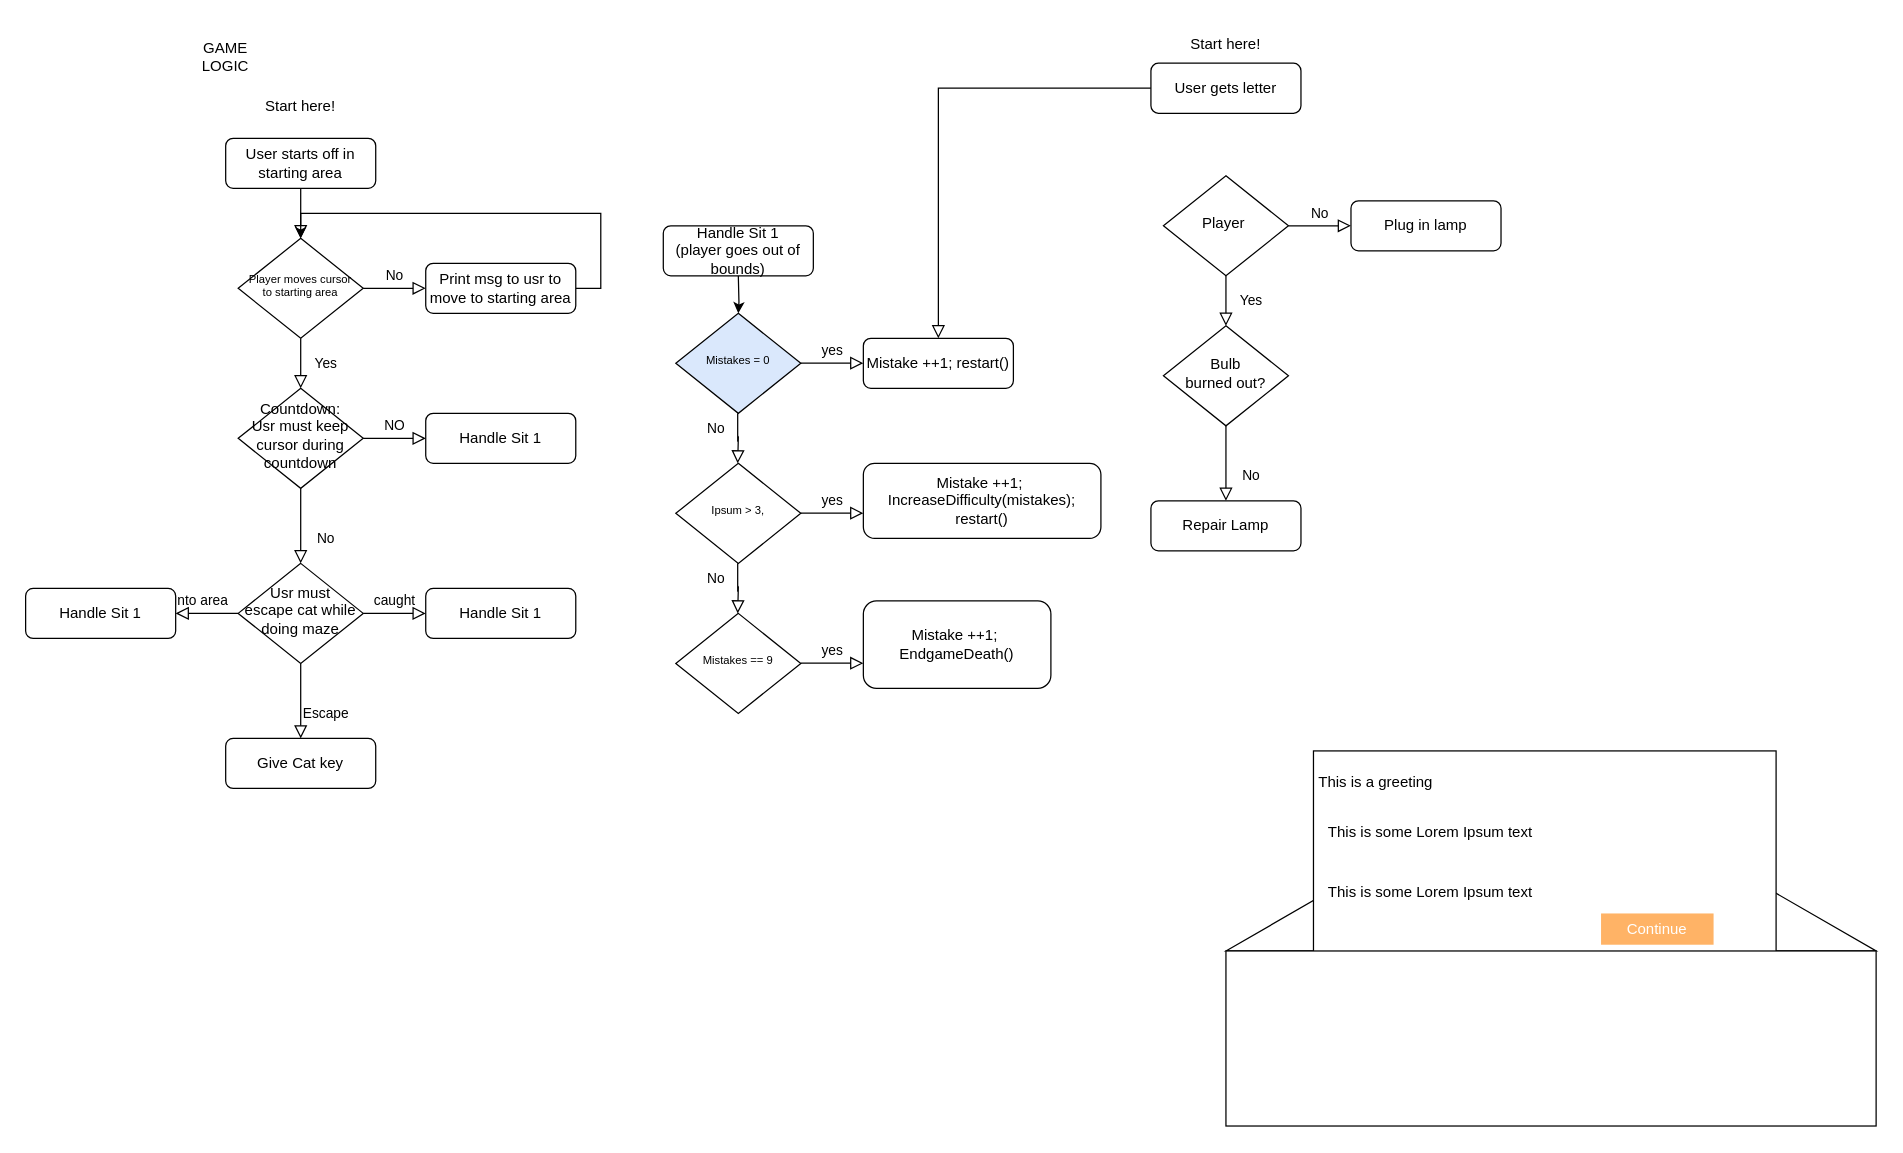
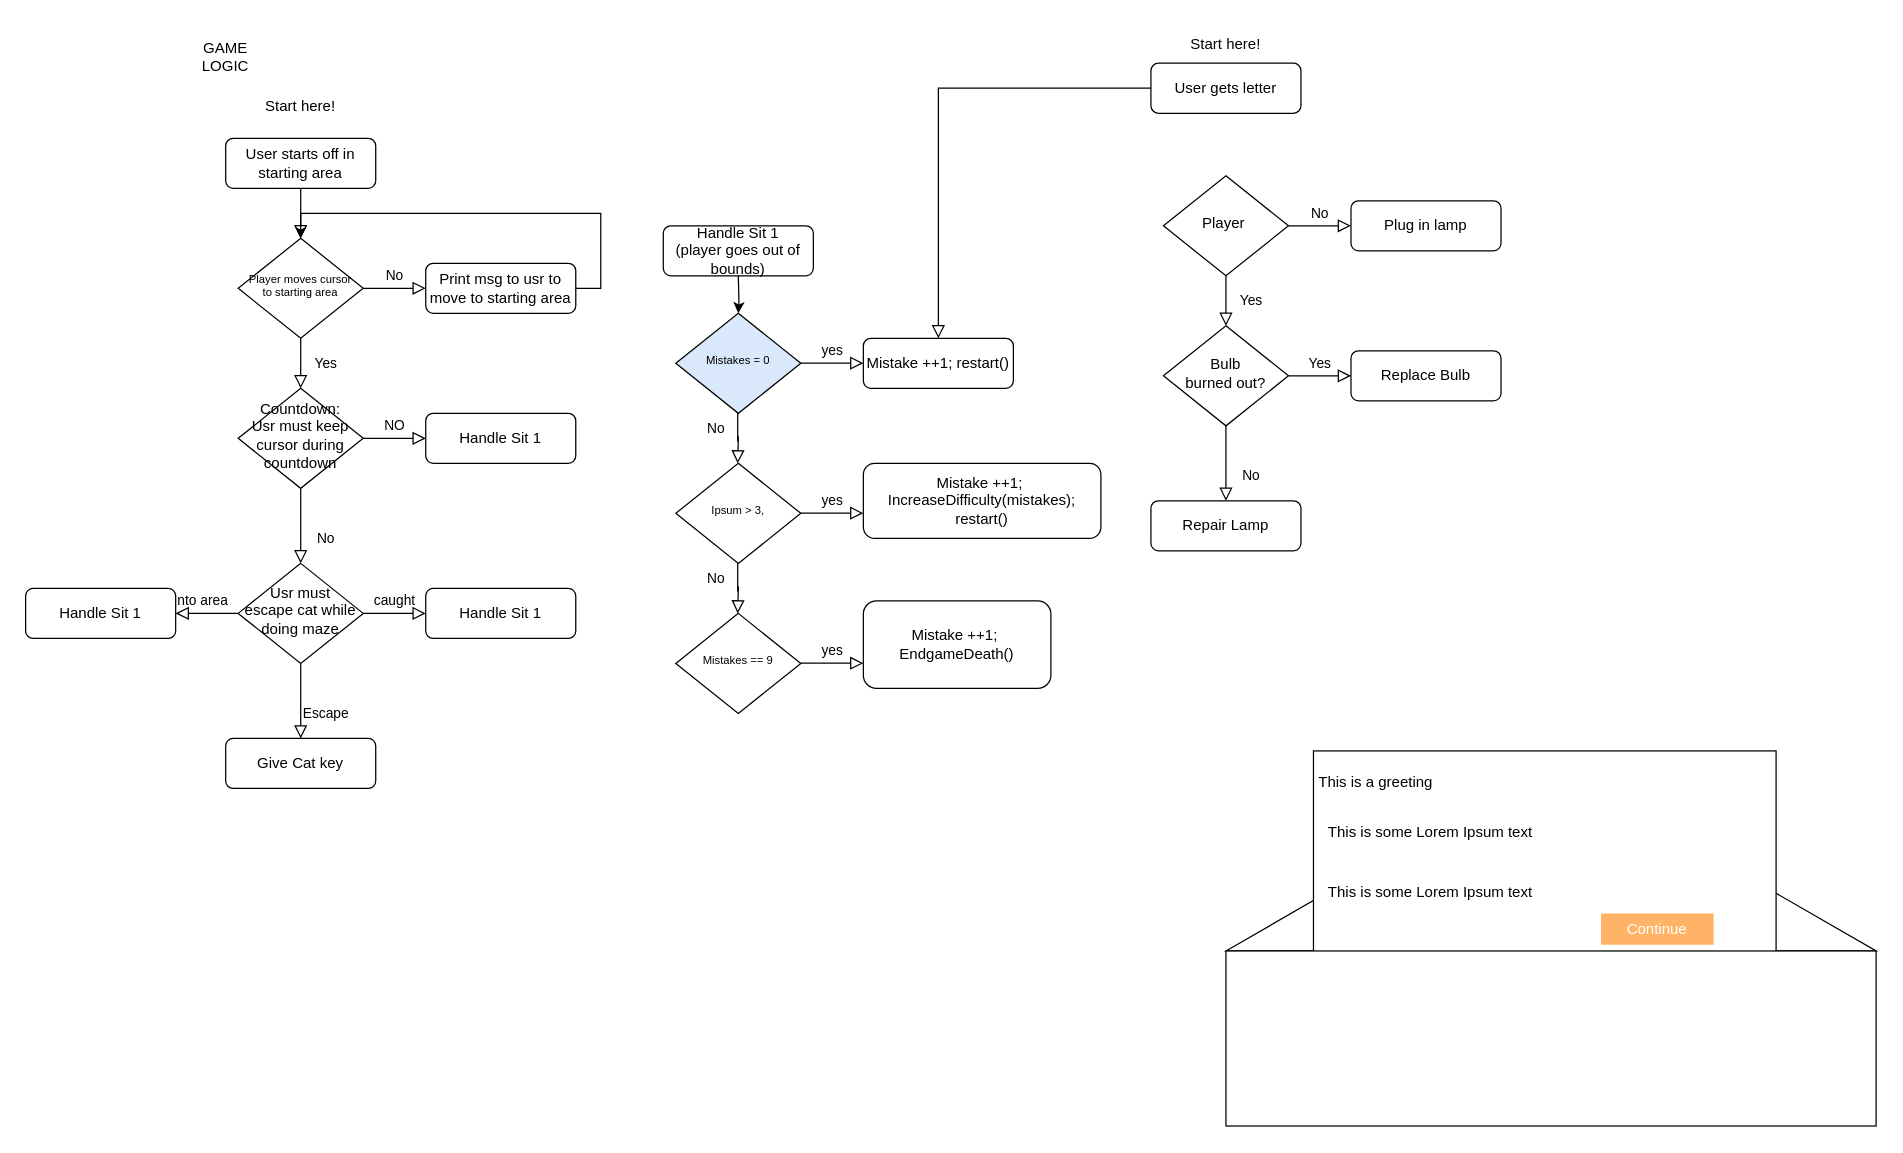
  <mxCell id="0" />
  <mxCell id="1" parent="0" />
  <mxCell id="2" value="" style="triangle;whiteSpace=wrap;html=1;direction=north;" vertex="1" parent="1"><mxGeometry x="980" y="610" width="520" height="150" as="geometry" /></mxCell>
  <mxCell id="3" value="" style="rounded=0;html=1;jettySize=auto;orthogonalLoop=1;fontSize=11;endArrow=block;endFill=0;endSize=8;strokeWidth=1;shadow=0;labelBackgroundColor=none;edgeStyle=orthogonalEdgeStyle;" parent="1" source="4" target="37" edge="1"><mxGeometry relative="1" as="geometry" /></mxCell>
  <mxCell id="4" value="User gets letter" style="rounded=1;whiteSpace=wrap;html=1;fontSize=12;glass=0;strokeWidth=1;shadow=0;" parent="1" vertex="1"><mxGeometry x="920" y="50" width="120" height="40" as="geometry" /></mxCell>
  <mxCell id="5" value="Yes" style="rounded=0;html=1;jettySize=auto;orthogonalLoop=1;fontSize=11;endArrow=block;endFill=0;endSize=8;strokeWidth=1;shadow=0;labelBackgroundColor=none;edgeStyle=orthogonalEdgeStyle;" parent="1" source="7" target="11" edge="1"><mxGeometry y="20" relative="1" as="geometry"><mxPoint as="offset" /></mxGeometry></mxCell>
  <mxCell id="6" value="No" style="edgeStyle=orthogonalEdgeStyle;rounded=0;html=1;jettySize=auto;orthogonalLoop=1;fontSize=11;endArrow=block;endFill=0;endSize=8;strokeWidth=1;shadow=0;labelBackgroundColor=none;" parent="1" source="7" target="8" edge="1"><mxGeometry y="10" relative="1" as="geometry"><mxPoint as="offset" /></mxGeometry></mxCell>
  <mxCell id="7" value="Player&amp;nbsp;" style="rhombus;whiteSpace=wrap;html=1;shadow=0;fontFamily=Helvetica;fontSize=12;align=center;strokeWidth=1;spacing=6;spacingTop=-4;" parent="1" vertex="1"><mxGeometry x="930" y="140" width="100" height="80" as="geometry" /></mxCell>
  <mxCell id="8" value="Plug in lamp" style="rounded=1;whiteSpace=wrap;html=1;fontSize=12;glass=0;strokeWidth=1;shadow=0;" parent="1" vertex="1"><mxGeometry x="1080" y="160" width="120" height="40" as="geometry" /></mxCell>
  <mxCell id="9" value="No" style="rounded=0;html=1;jettySize=auto;orthogonalLoop=1;fontSize=11;endArrow=block;endFill=0;endSize=8;strokeWidth=1;shadow=0;labelBackgroundColor=none;edgeStyle=orthogonalEdgeStyle;" parent="1" source="11" target="12" edge="1"><mxGeometry x="0.333" y="20" relative="1" as="geometry"><mxPoint as="offset" /></mxGeometry></mxCell>
+ <mxCell id="10" value="Yes" style="edgeStyle=orthogonalEdgeStyle;rounded=0;html=1;jettySize=auto;orthogonalLoop=1;fontSize=11;endArrow=block;endFill=0;endSize=8;strokeWidth=1;shadow=0;labelBackgroundColor=none;" parent="1" source="11" target="13" edge="1"><mxGeometry y="10" relative="1" as="geometry"><mxPoint as="offset" /></mxGeometry></mxCell>
  <mxCell id="11" value="Bulb&lt;br&gt;burned out?" style="rhombus;whiteSpace=wrap;html=1;shadow=0;fontFamily=Helvetica;fontSize=12;align=center;strokeWidth=1;spacing=6;spacingTop=-4;" parent="1" vertex="1"><mxGeometry x="930" y="260" width="100" height="80" as="geometry" /></mxCell>
  <mxCell id="12" value="Repair Lamp" style="rounded=1;whiteSpace=wrap;html=1;fontSize=12;glass=0;strokeWidth=1;shadow=0;" parent="1" vertex="1"><mxGeometry x="920" y="400" width="120" height="40" as="geometry" /></mxCell>
+ <mxCell id="13" value="Replace Bulb" style="rounded=1;whiteSpace=wrap;html=1;fontSize=12;glass=0;strokeWidth=1;shadow=0;" parent="1" vertex="1"><mxGeometry x="1080" y="280" width="120" height="40" as="geometry" /></mxCell>
  <mxCell id="14" value="Start here!" style="text;html=1;strokeColor=none;fillColor=none;align=center;verticalAlign=middle;whiteSpace=wrap;rounded=0;" vertex="1" parent="1"><mxGeometry x="950" y="20" width="60" height="30" as="geometry" /></mxCell>
  <mxCell id="15" value="" style="rounded=0;whiteSpace=wrap;html=1;" vertex="1" parent="1"><mxGeometry x="1050" y="600" width="370" height="210" as="geometry" /></mxCell>
  <mxCell id="16" value="Text" style="text;html=1;strokeColor=none;fillColor=none;align=center;verticalAlign=middle;whiteSpace=wrap;rounded=0;" vertex="1" parent="1"><mxGeometry x="1120" y="780" width="60" height="30" as="geometry" /></mxCell>
  <mxCell id="17" value="" style="rounded=0;whiteSpace=wrap;html=1;" vertex="1" parent="1"><mxGeometry x="980" y="760" width="520" height="140" as="geometry" /></mxCell>
  <mxCell id="18" value="This is a greeting" style="text;html=1;strokeColor=none;fillColor=none;align=center;verticalAlign=middle;whiteSpace=wrap;rounded=0;" vertex="1" parent="1"><mxGeometry x="1020" y="610" width="160" height="30" as="geometry" /></mxCell>
  <mxCell id="19" value="&lt;p style=&quot;line-height: 100%;&quot;&gt;This is some Lorem Ipsum text&lt;/p&gt;&lt;p style=&quot;line-height: 100%;&quot;&gt;&lt;br&gt;&lt;/p&gt;&lt;p style=&quot;line-height: 100%;&quot;&gt;This is some Lorem Ipsum text&lt;br&gt;&lt;/p&gt;" style="text;html=1;strokeColor=none;fillColor=none;align=left;verticalAlign=top;whiteSpace=wrap;rounded=0;" vertex="1" parent="1"><mxGeometry x="1060" y="640" width="320" height="80" as="geometry" /></mxCell>
  <mxCell id="20" value="Continue" style="rounded=0;whiteSpace=wrap;html=1;fillColor=#FFB366;strokeColor=none;fontColor=#FFFFFF;" vertex="1" parent="1"><mxGeometry x="1280" y="730" width="90" height="25" as="geometry" /></mxCell>
  <mxCell id="21" value="" style="rounded=0;html=1;jettySize=auto;orthogonalLoop=1;fontSize=11;endArrow=block;endFill=0;endSize=8;strokeWidth=1;shadow=0;labelBackgroundColor=none;edgeStyle=orthogonalEdgeStyle;" edge="1" parent="1" source="22" target="25"><mxGeometry relative="1" as="geometry" /></mxCell>
  <mxCell id="22" value="User starts off in starting area" style="rounded=1;whiteSpace=wrap;html=1;fontSize=12;glass=0;strokeWidth=1;shadow=0;" vertex="1" parent="1"><mxGeometry x="180" y="110" width="120" height="40" as="geometry" /></mxCell>
  <mxCell id="23" value="Yes" style="rounded=0;html=1;jettySize=auto;orthogonalLoop=1;fontSize=11;endArrow=block;endFill=0;endSize=8;strokeWidth=1;shadow=0;labelBackgroundColor=none;edgeStyle=orthogonalEdgeStyle;" edge="1" parent="1" source="25" target="30"><mxGeometry y="20" relative="1" as="geometry"><mxPoint as="offset" /></mxGeometry></mxCell>
  <mxCell id="24" value="No" style="edgeStyle=orthogonalEdgeStyle;rounded=0;html=1;jettySize=auto;orthogonalLoop=1;fontSize=11;endArrow=block;endFill=0;endSize=8;strokeWidth=1;shadow=0;labelBackgroundColor=none;" edge="1" parent="1" source="25" target="27"><mxGeometry y="10" relative="1" as="geometry"><mxPoint as="offset" /></mxGeometry></mxCell>
  <mxCell id="25" value="Player moves cursor to starting area" style="rhombus;whiteSpace=wrap;html=1;shadow=0;fontFamily=Helvetica;fontSize=9;align=center;strokeWidth=1;spacing=6;spacingTop=-4;" vertex="1" parent="1"><mxGeometry x="190" y="190" width="100" height="80" as="geometry" /></mxCell>
  <mxCell id="26" style="edgeStyle=orthogonalEdgeStyle;rounded=0;orthogonalLoop=1;jettySize=auto;html=1;exitX=1;exitY=0.5;exitDx=0;exitDy=0;entryX=0.5;entryY=0;entryDx=0;entryDy=0;" edge="1" parent="1" source="27" target="25"><mxGeometry relative="1" as="geometry"><mxPoint x="310" y="150" as="targetPoint" /><Array as="points"><mxPoint x="480" y="230" /><mxPoint x="480" y="170" /><mxPoint x="240" y="170" /></Array></mxGeometry></mxCell>
  <mxCell id="27" value="Print msg to usr to move to starting area" style="rounded=1;whiteSpace=wrap;html=1;fontSize=12;glass=0;strokeWidth=1;shadow=0;" vertex="1" parent="1"><mxGeometry x="340" y="210" width="120" height="40" as="geometry" /></mxCell>
  <mxCell id="28" value="No" style="rounded=0;html=1;jettySize=auto;orthogonalLoop=1;fontSize=11;endArrow=block;endFill=0;endSize=8;strokeWidth=1;shadow=0;labelBackgroundColor=none;edgeStyle=orthogonalEdgeStyle;" edge="1" parent="1" source="30"><mxGeometry x="0.333" y="20" relative="1" as="geometry"><mxPoint as="offset" /><mxPoint x="240" y="450" as="targetPoint" /></mxGeometry></mxCell>
  <mxCell id="29" value="NO" style="edgeStyle=orthogonalEdgeStyle;rounded=0;html=1;jettySize=auto;orthogonalLoop=1;fontSize=11;endArrow=block;endFill=0;endSize=8;strokeWidth=1;shadow=0;labelBackgroundColor=none;" edge="1" parent="1" source="30" target="31"><mxGeometry y="10" relative="1" as="geometry"><mxPoint as="offset" /></mxGeometry></mxCell>
  <mxCell id="30" value="Countdown:&lt;br&gt;Usr must keep cursor during countdown" style="rhombus;whiteSpace=wrap;html=1;shadow=0;fontFamily=Helvetica;fontSize=12;align=center;strokeWidth=1;spacing=6;spacingTop=-4;" vertex="1" parent="1"><mxGeometry x="190" y="310" width="100" height="80" as="geometry" /></mxCell>
  <mxCell id="31" value="Handle Sit 1" style="rounded=1;whiteSpace=wrap;html=1;fontSize=12;glass=0;strokeWidth=1;shadow=0;" vertex="1" parent="1"><mxGeometry x="340" y="330" width="120" height="40" as="geometry" /></mxCell>
  <mxCell id="32" value="Start here!" style="text;html=1;strokeColor=none;fillColor=none;align=center;verticalAlign=middle;whiteSpace=wrap;rounded=0;" vertex="1" parent="1"><mxGeometry x="210" y="70" width="60" height="30" as="geometry" /></mxCell>
  <mxCell id="33" value="GAME LOGIC" style="text;html=1;strokeColor=none;fillColor=none;align=center;verticalAlign=middle;whiteSpace=wrap;rounded=0;" vertex="1" parent="1"><mxGeometry x="150" y="30" width="60" height="30" as="geometry" /></mxCell>
  <mxCell id="34" style="edgeStyle=orthogonalEdgeStyle;rounded=0;orthogonalLoop=1;jettySize=auto;html=1;exitX=0.5;exitY=1;exitDx=0;exitDy=0;" edge="1" parent="1" target="36"><mxGeometry relative="1" as="geometry"><mxPoint x="590" y="220" as="sourcePoint" /></mxGeometry></mxCell>
  <mxCell id="35" value="Handle Sit 1&lt;br&gt;(player goes out of bounds)" style="rounded=1;whiteSpace=wrap;html=1;fontSize=12;glass=0;strokeWidth=1;shadow=0;" vertex="1" parent="1"><mxGeometry x="530" y="180" width="120" height="40" as="geometry" /></mxCell>
  <mxCell id="36" value="Mistakes = 0" style="rhombus;whiteSpace=wrap;html=1;shadow=0;fontFamily=Helvetica;fontSize=9;align=center;strokeWidth=1;spacing=6;spacingTop=-4;fillColor=#dae8fc;" vertex="1" parent="1"><mxGeometry x="540" y="250" width="100" height="80" as="geometry" /></mxCell>
  <mxCell id="37" value="Mistake ++1; restart()" style="rounded=1;whiteSpace=wrap;html=1;fontSize=12;glass=0;strokeWidth=1;shadow=0;" vertex="1" parent="1"><mxGeometry x="690" y="270" width="120" height="40" as="geometry" /></mxCell>
  <mxCell id="38" value="Ipsum &amp;gt; 3," style="rhombus;whiteSpace=wrap;html=1;shadow=0;fontFamily=Helvetica;fontSize=9;align=center;strokeWidth=1;spacing=6;spacingTop=-4;" vertex="1" parent="1"><mxGeometry x="540" y="370" width="100" height="80" as="geometry" /></mxCell>
  <mxCell id="39" value="yes" style="edgeStyle=orthogonalEdgeStyle;rounded=0;html=1;jettySize=auto;orthogonalLoop=1;fontSize=11;endArrow=block;endFill=0;endSize=8;strokeWidth=1;shadow=0;labelBackgroundColor=none;" edge="1" parent="1"><mxGeometry y="10" relative="1" as="geometry"><mxPoint as="offset" /><mxPoint x="640" y="289.86" as="sourcePoint" /><mxPoint x="690" y="289.86" as="targetPoint" /></mxGeometry></mxCell>
  <mxCell id="40" value="No" style="rounded=0;html=1;jettySize=auto;orthogonalLoop=1;fontSize=11;endArrow=block;endFill=0;endSize=8;strokeWidth=1;shadow=0;labelBackgroundColor=none;edgeStyle=orthogonalEdgeStyle;" edge="1" parent="1"><mxGeometry y="20" relative="1" as="geometry"><mxPoint as="offset" /><mxPoint x="589.5" y="330" as="sourcePoint" /><mxPoint x="589.5" y="370" as="targetPoint" /><Array as="points"><mxPoint x="589" y="351" /><mxPoint x="590" y="351" /><mxPoint x="590" y="350" /><mxPoint x="589" y="350" /></Array></mxGeometry></mxCell>
  <mxCell id="41" value="Mistake ++1;&amp;nbsp;&lt;br&gt;IncreaseDifficulty(mistakes);&lt;br&gt;restart()" style="rounded=1;whiteSpace=wrap;html=1;fontSize=12;glass=0;strokeWidth=1;shadow=0;" vertex="1" parent="1"><mxGeometry x="690" y="370" width="190" height="60" as="geometry" /></mxCell>
  <mxCell id="42" value="yes" style="edgeStyle=orthogonalEdgeStyle;rounded=0;html=1;jettySize=auto;orthogonalLoop=1;fontSize=11;endArrow=block;endFill=0;endSize=8;strokeWidth=1;shadow=0;labelBackgroundColor=none;" edge="1" parent="1"><mxGeometry y="10" relative="1" as="geometry"><mxPoint as="offset" /><mxPoint x="640" y="409.86" as="sourcePoint" /><mxPoint x="690" y="409.86" as="targetPoint" /></mxGeometry></mxCell>
  <mxCell id="43" value="Mistakes == 9" style="rhombus;whiteSpace=wrap;html=1;shadow=0;fontFamily=Helvetica;fontSize=9;align=center;strokeWidth=1;spacing=6;spacingTop=-4;" vertex="1" parent="1"><mxGeometry x="540" y="490" width="100" height="80" as="geometry" /></mxCell>
  <mxCell id="44" value="No" style="rounded=0;html=1;jettySize=auto;orthogonalLoop=1;fontSize=11;endArrow=block;endFill=0;endSize=8;strokeWidth=1;shadow=0;labelBackgroundColor=none;edgeStyle=orthogonalEdgeStyle;" edge="1" parent="1"><mxGeometry y="20" relative="1" as="geometry"><mxPoint as="offset" /><mxPoint x="589.5" y="450" as="sourcePoint" /><mxPoint x="589.5" y="490" as="targetPoint" /><Array as="points"><mxPoint x="589" y="471" /><mxPoint x="590" y="471" /><mxPoint x="590" y="470" /><mxPoint x="589" y="470" /></Array></mxGeometry></mxCell>
  <mxCell id="45" value="Mistake ++1;&amp;nbsp;&lt;br&gt;EndgameDeath()" style="rounded=1;whiteSpace=wrap;html=1;fontSize=12;glass=0;strokeWidth=1;shadow=0;" vertex="1" parent="1"><mxGeometry x="690" y="480" width="150" height="70" as="geometry" /></mxCell>
  <mxCell id="46" value="yes" style="edgeStyle=orthogonalEdgeStyle;rounded=0;html=1;jettySize=auto;orthogonalLoop=1;fontSize=11;endArrow=block;endFill=0;endSize=8;strokeWidth=1;shadow=0;labelBackgroundColor=none;" edge="1" parent="1"><mxGeometry y="10" relative="1" as="geometry"><mxPoint as="offset" /><mxPoint x="640" y="529.86" as="sourcePoint" /><mxPoint x="690" y="529.86" as="targetPoint" /></mxGeometry></mxCell>
  <mxCell id="47" value="Escape" style="rounded=0;html=1;jettySize=auto;orthogonalLoop=1;fontSize=11;endArrow=block;endFill=0;endSize=8;strokeWidth=1;shadow=0;labelBackgroundColor=none;edgeStyle=orthogonalEdgeStyle;" edge="1" parent="1" source="49" target="50"><mxGeometry x="0.333" y="20" relative="1" as="geometry"><mxPoint as="offset" /></mxGeometry></mxCell>
  <mxCell id="48" value="caught" style="edgeStyle=orthogonalEdgeStyle;rounded=0;html=1;jettySize=auto;orthogonalLoop=1;fontSize=11;endArrow=block;endFill=0;endSize=8;strokeWidth=1;shadow=0;labelBackgroundColor=none;" edge="1" parent="1" source="49" target="51"><mxGeometry y="10" relative="1" as="geometry"><mxPoint as="offset" /></mxGeometry></mxCell>
  <mxCell id="49" value="Usr must escape cat while doing maze" style="rhombus;whiteSpace=wrap;html=1;shadow=0;fontFamily=Helvetica;fontSize=12;align=center;strokeWidth=1;spacing=6;spacingTop=-4;" vertex="1" parent="1"><mxGeometry x="190" y="450" width="100" height="80" as="geometry" /></mxCell>
  <mxCell id="50" value="Give Cat key" style="rounded=1;whiteSpace=wrap;html=1;fontSize=12;glass=0;strokeWidth=1;shadow=0;" vertex="1" parent="1"><mxGeometry x="180" y="590" width="120" height="40" as="geometry" /></mxCell>
  <mxCell id="51" value="Handle Sit 1" style="rounded=1;whiteSpace=wrap;html=1;fontSize=12;glass=0;strokeWidth=1;shadow=0;" vertex="1" parent="1"><mxGeometry x="340" y="470" width="120" height="40" as="geometry" /></mxCell>
  <mxCell id="52" value="Into area" style="edgeStyle=orthogonalEdgeStyle;rounded=0;html=1;jettySize=auto;orthogonalLoop=1;fontSize=11;endArrow=block;endFill=0;endSize=8;strokeWidth=1;shadow=0;labelBackgroundColor=none;exitX=0;exitY=0.5;exitDx=0;exitDy=0;" edge="1" parent="1" target="53" source="49"><mxGeometry x="0.2" y="-10" relative="1" as="geometry"><mxPoint as="offset" /><mxPoint x="-30" y="490" as="sourcePoint" /><Array as="points" /></mxGeometry></mxCell>
  <mxCell id="53" value="Handle Sit 1" style="rounded=1;whiteSpace=wrap;html=1;fontSize=12;glass=0;strokeWidth=1;shadow=0;" vertex="1" parent="1"><mxGeometry x="20" y="470" width="120" height="40" as="geometry" /></mxCell>
